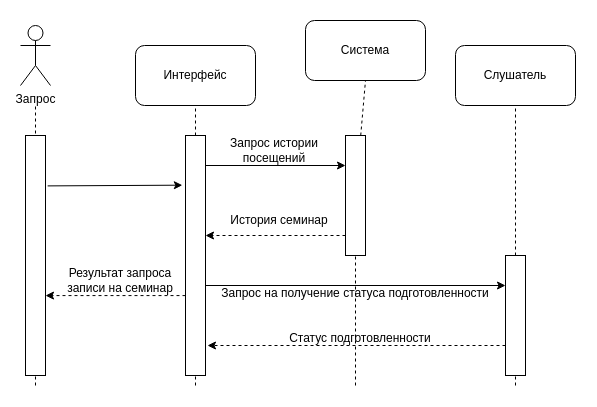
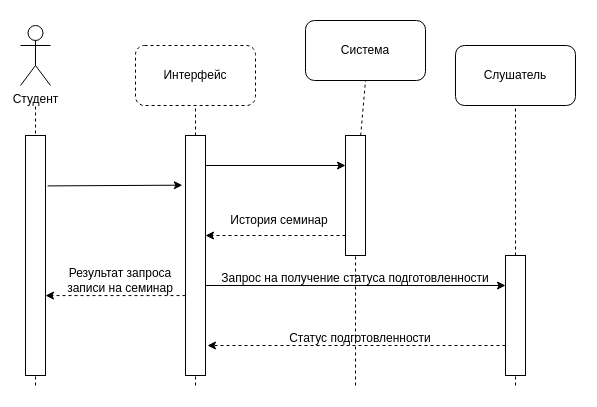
  <mxCell id="0" />
  <mxCell id="1" parent="0" />
- <mxCell id="2" value="&lt;div&gt;Запрос&lt;/div&gt;" style="shape=umlActor;verticalLabelPosition=bottom;verticalAlign=top;html=1;outlineConnect=0;" vertex="1" parent="1"><mxGeometry x="20" y="25" width="30" height="60" as="geometry" /></mxCell>
+ <mxCell id="2" value="&lt;div&gt;Студент&lt;/div&gt;" style="shape=umlActor;verticalLabelPosition=bottom;verticalAlign=top;html=1;outlineConnect=0;" vertex="1" parent="1"><mxGeometry x="20" y="25" width="30" height="60" as="geometry" /></mxCell>
  <mxCell id="3" value="" style="endArrow=none;dashed=1;html=1;rounded=0;" edge="1" parent="1"><mxGeometry width="50" height="50" relative="1" as="geometry"><mxPoint x="35" y="385" as="sourcePoint" /><mxPoint x="35" y="105" as="targetPoint" /></mxGeometry></mxCell>
  <mxCell id="4" value="" style="endArrow=none;dashed=1;html=1;rounded=0;entryX=0.5;entryY=1;entryDx=0;entryDy=0;" edge="1" parent="1" source="8" target="13"><mxGeometry width="50" height="50" relative="1" as="geometry"><mxPoint x="195" y="385" as="sourcePoint" /><mxPoint x="195" y="115" as="targetPoint" /></mxGeometry></mxCell>
  <mxCell id="5" value="" style="endArrow=none;dashed=1;html=1;rounded=0;entryX=0.5;entryY=1;entryDx=0;entryDy=0;" edge="1" parent="1" source="10" target="14"><mxGeometry width="50" height="50" relative="1" as="geometry"><mxPoint x="355" y="385" as="sourcePoint" /><mxPoint x="355" y="115" as="targetPoint" /></mxGeometry></mxCell>
  <mxCell id="6" value="" style="endArrow=none;dashed=1;html=1;rounded=0;entryX=0.5;entryY=1;entryDx=0;entryDy=0;" edge="1" parent="1" source="12" target="15"><mxGeometry width="50" height="50" relative="1" as="geometry"><mxPoint x="515" y="385" as="sourcePoint" /><mxPoint x="515" y="115" as="targetPoint" /></mxGeometry></mxCell>
  <mxCell id="7" value="" style="endArrow=none;dashed=1;html=1;rounded=0;" edge="1" parent="1" target="8"><mxGeometry width="50" height="50" relative="1" as="geometry"><mxPoint x="195" y="385" as="sourcePoint" /><mxPoint x="195" y="115" as="targetPoint" /></mxGeometry></mxCell>
  <mxCell id="8" value="" style="rounded=0;whiteSpace=wrap;html=1;" vertex="1" parent="1"><mxGeometry x="185" y="135" width="20" height="240" as="geometry" /></mxCell>
  <mxCell id="9" value="" style="endArrow=none;dashed=1;html=1;rounded=0;" edge="1" parent="1" target="10"><mxGeometry width="50" height="50" relative="1" as="geometry"><mxPoint x="355" y="385" as="sourcePoint" /><mxPoint x="355" y="115" as="targetPoint" /></mxGeometry></mxCell>
  <mxCell id="10" value="" style="rounded=0;whiteSpace=wrap;html=1;" vertex="1" parent="1"><mxGeometry x="345" y="135" width="20" height="120" as="geometry" /></mxCell>
  <mxCell id="11" value="" style="endArrow=none;dashed=1;html=1;rounded=0;" edge="1" parent="1" target="12"><mxGeometry width="50" height="50" relative="1" as="geometry"><mxPoint x="515" y="385" as="sourcePoint" /><mxPoint x="515" y="115" as="targetPoint" /></mxGeometry></mxCell>
  <mxCell id="12" value="" style="rounded=0;whiteSpace=wrap;html=1;" vertex="1" parent="1"><mxGeometry x="505" y="255" width="20" height="120" as="geometry" /></mxCell>
- <mxCell id="13" value="Интерфейс" style="rounded=1;whiteSpace=wrap;html=1;" vertex="1" parent="1"><mxGeometry x="135" y="45" width="120" height="60" as="geometry" /></mxCell>
+ <mxCell id="13" value="Интерфейс" style="rounded=1;whiteSpace=wrap;html=1;dashed=1;" vertex="1" parent="1"><mxGeometry x="135" y="45" width="120" height="60" as="geometry" /></mxCell>
  <mxCell id="14" value="Система" style="rounded=1;whiteSpace=wrap;html=1;" vertex="1" parent="1"><mxGeometry x="305" y="20" width="120" height="60" as="geometry" /></mxCell>
  <mxCell id="15" value="Слушатель" style="rounded=1;whiteSpace=wrap;html=1;" vertex="1" parent="1"><mxGeometry x="455" y="45" width="120" height="60" as="geometry" /></mxCell>
  <mxCell id="16" value="" style="rounded=0;whiteSpace=wrap;html=1;" vertex="1" parent="1"><mxGeometry x="25" y="135" width="20" height="240" as="geometry" /></mxCell>
  <mxCell id="17" value="" style="endArrow=classic;html=1;rounded=0;exitX=1.108;exitY=0.21;exitDx=0;exitDy=0;exitPerimeter=0;entryX=-0.158;entryY=0.207;entryDx=0;entryDy=0;entryPerimeter=0;" edge="1" parent="1" source="16" target="8"><mxGeometry width="50" height="50" relative="1" as="geometry"><mxPoint x="265" y="225" as="sourcePoint" /><mxPoint x="315" y="175" as="targetPoint" /></mxGeometry></mxCell>
  <mxCell id="18" value="" style="endArrow=classic;html=1;rounded=0;exitX=1.108;exitY=0.21;exitDx=0;exitDy=0;exitPerimeter=0;entryX=0;entryY=0.25;entryDx=0;entryDy=0;" edge="1" parent="1" target="10"><mxGeometry width="50" height="50" relative="1" as="geometry"><mxPoint x="205" y="165" as="sourcePoint" /><mxPoint x="340" y="165" as="targetPoint" /></mxGeometry></mxCell>
  <mxCell id="19" value="" style="endArrow=classic;html=1;rounded=0;exitX=1.108;exitY=0.21;exitDx=0;exitDy=0;exitPerimeter=0;entryX=0;entryY=0.25;entryDx=0;entryDy=0;" edge="1" parent="1" target="12"><mxGeometry width="50" height="50" relative="1" as="geometry"><mxPoint x="205" y="285" as="sourcePoint" /><mxPoint x="345" y="285" as="targetPoint" /></mxGeometry></mxCell>
  <mxCell id="20" value="" style="endArrow=classic;html=1;rounded=0;exitX=0;exitY=0.667;exitDx=0;exitDy=0;exitPerimeter=0;dashed=1;entryX=1;entryY=0.667;entryDx=0;entryDy=0;entryPerimeter=0;" edge="1" parent="1" source="8" target="16"><mxGeometry width="50" height="50" relative="1" as="geometry"><mxPoint x="50" y="225" as="sourcePoint" /><mxPoint x="50" y="295" as="targetPoint" /></mxGeometry></mxCell>
  <mxCell id="21" value="" style="endArrow=classic;html=1;rounded=0;exitX=0;exitY=0.667;exitDx=0;exitDy=0;exitPerimeter=0;dashed=1;entryX=1;entryY=0.667;entryDx=0;entryDy=0;entryPerimeter=0;" edge="1" parent="1"><mxGeometry width="50" height="50" relative="1" as="geometry"><mxPoint x="345" y="235" as="sourcePoint" /><mxPoint x="205" y="235" as="targetPoint" /></mxGeometry></mxCell>
  <mxCell id="22" value="" style="endArrow=classic;html=1;rounded=0;exitX=0;exitY=0.667;exitDx=0;exitDy=0;exitPerimeter=0;dashed=1;" edge="1" parent="1"><mxGeometry width="50" height="50" relative="1" as="geometry"><mxPoint x="505" y="345" as="sourcePoint" /><mxPoint x="207" y="345" as="targetPoint" /></mxGeometry></mxCell>
- <mxCell id="23" value="Запрос истории посещений" style="text;html=1;align=center;verticalAlign=middle;whiteSpace=wrap;rounded=0;" vertex="1" parent="1"><mxGeometry x="218.5" y="135" width="110" height="30" as="geometry" /></mxCell>
  <mxCell id="24" value="История семинар" style="text;html=1;align=center;verticalAlign=middle;whiteSpace=wrap;rounded=0;" vertex="1" parent="1"><mxGeometry x="218.5" y="205" width="120" height="30" as="geometry" /></mxCell>
- <mxCell id="25" value="Запрос на получение статуса подготовленности" style="text;html=1;align=center;verticalAlign=middle;whiteSpace=wrap;rounded=0;" vertex="1" parent="1"><mxGeometry x="220" y="278" width="270" height="30" as="geometry" /></mxCell>
+ <mxCell id="25" value="Запрос на получение статуса подготовленности" style="text;html=1;align=center;verticalAlign=middle;whiteSpace=wrap;rounded=0;" vertex="1" parent="1"><mxGeometry x="220" y="263" width="270" height="30" as="geometry" /></mxCell>
  <mxCell id="26" value="Статус подготовленности" style="text;html=1;align=center;verticalAlign=middle;whiteSpace=wrap;rounded=0;" vertex="1" parent="1"><mxGeometry x="285" y="323" width="150" height="30" as="geometry" /></mxCell>
  <mxCell id="27" value="Результат запроса записи на семинар" style="text;html=1;align=center;verticalAlign=middle;whiteSpace=wrap;rounded=0;" vertex="1" parent="1"><mxGeometry x="65" y="265" width="110" height="30" as="geometry" /></mxCell>
